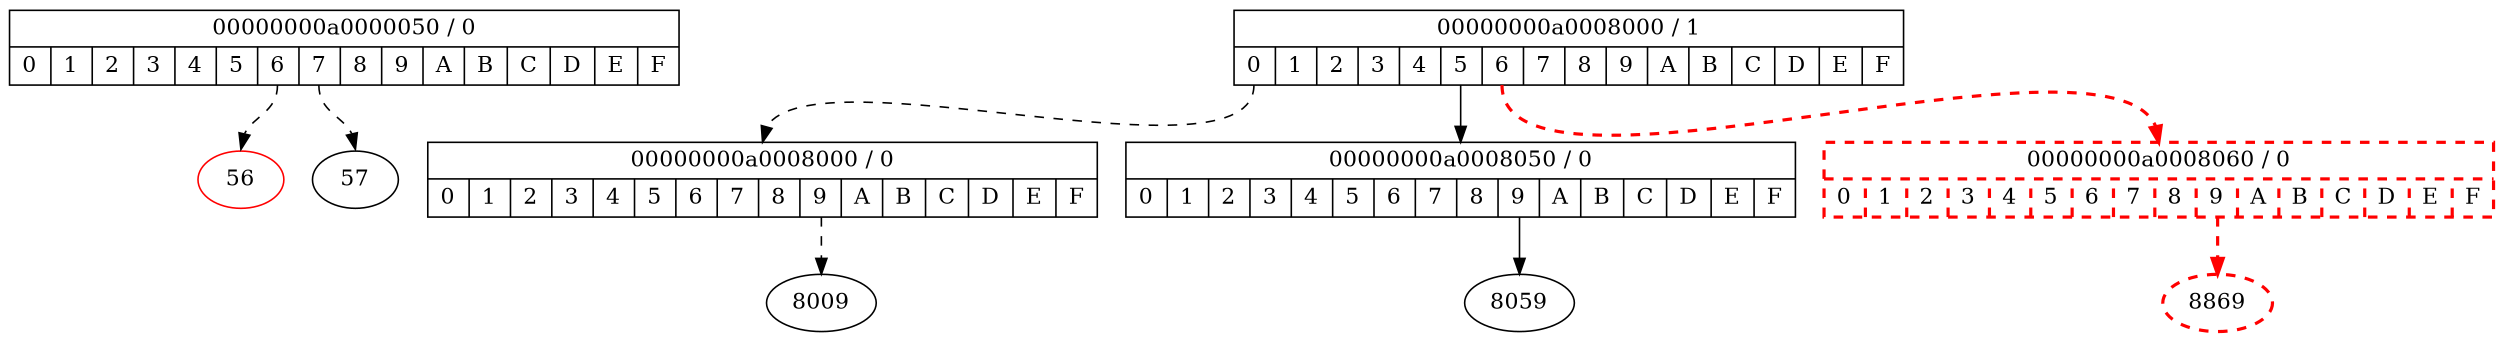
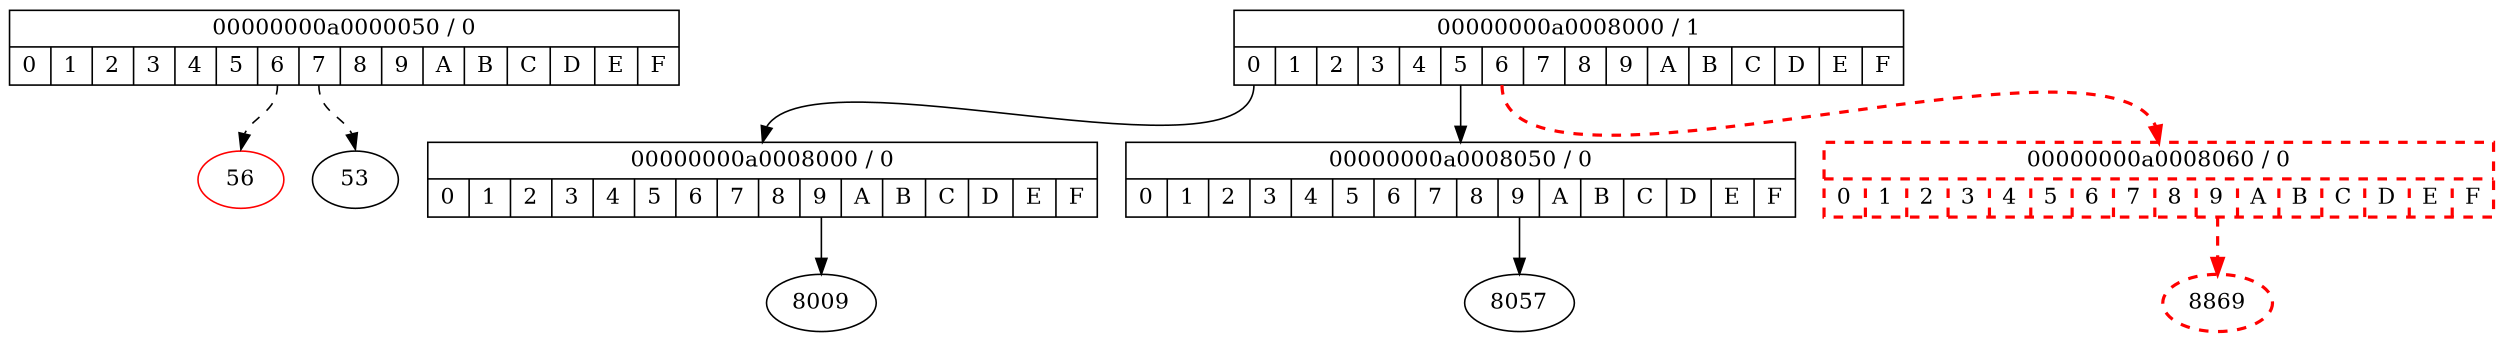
  digraph {
    edge [headport=n tailport="9:s"]
    n1 [label="{00000000a0000050 / 0|{<0>0|<1>1|<2>2|<3>3|<4>4|<5>5|<6>6|<7>7|<8>8|<9>9|<A>A|<B>B|<C>C|<D>D|<E>E|<F>F}}" shape=record]
    56 [color=red]
-   57
+   57 [label=53]
    n4 [label="{00000000a0008000 / 1|{<0>0|<1>1|<2>2|<3>3|<4>4|<5>5|<6>6|<7>7|<8>8|<9>9|<A>A|<B>B|<C>C|<D>D|<E>E|<F>F}}" shape=record]
    n5 [label="{00000000a0008000 / 0|{<0>0|<1>1|<2>2|<3>3|<4>4|<5>5|<6>6|<7>7|<8>8|<9>9|<A>A|<B>B|<C>C|<D>D|<E>E|<F>F}}" shape=record]
    n6 [label="{00000000a0008050 / 0|{<0>0|<1>1|<2>2|<3>3|<4>4|<5>5|<6>6|<7>7|<8>8|<9>9|<A>A|<B>B|<C>C|<D>D|<E>E|<F>F}}" shape=record]
    n7 [color=red label="{00000000a0008060 / 0|{<0>0|<1>1|<2>2|<3>3|<4>4|<5>5|<6>6|<7>7|<8>8|<9>9|<A>A|<B>B|<C>C|<D>D|<E>E|<F>F}}" penwidth=2 shape=record style=dashed]
    8009
-   8059
+   8059 [label=8057]
    n10 [color=red label=8869 penwidth=2 style=dashed]
    n1 -> 56 [style=dashed tailport="6:s"]
    n1 -> 57 [style=dashed tailport="7:s"]
-   n4 -> n5 [tailport="0:s" style=dashed]
+   n4 -> n5 [tailport="0:s"]
    n4 -> n6 [tailport="5:s"]
    n4 -> n7 [color=red penwidth=2 style=dashed tailport="6:s"]
-   n5 -> 8009 [style=dashed]
+   n5 -> 8009
    n6 -> 8059
    n7 -> n10 [color=red penwidth=2 style=dashed]
  }
